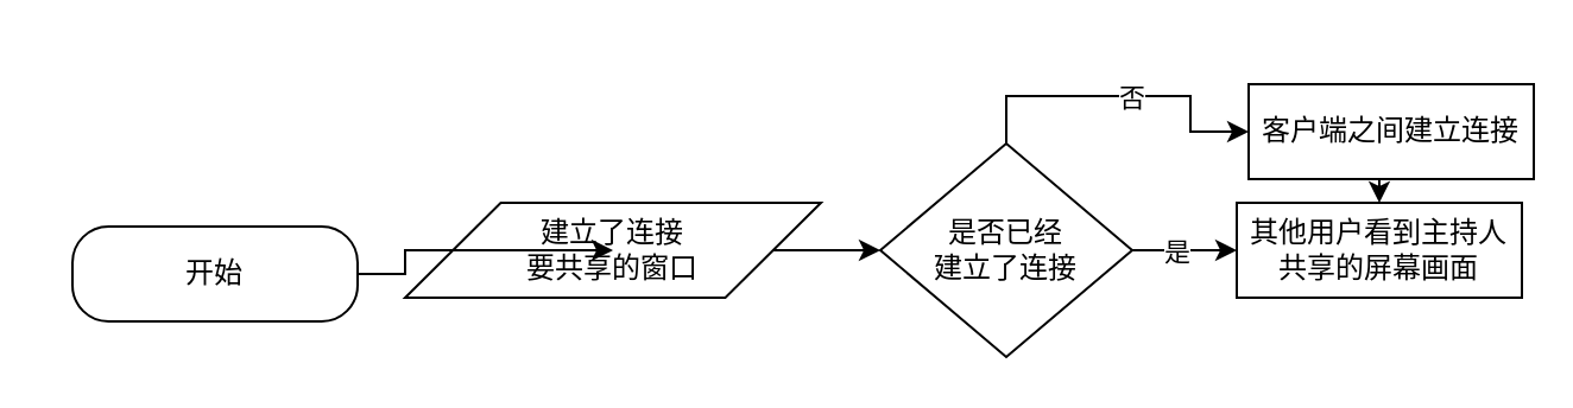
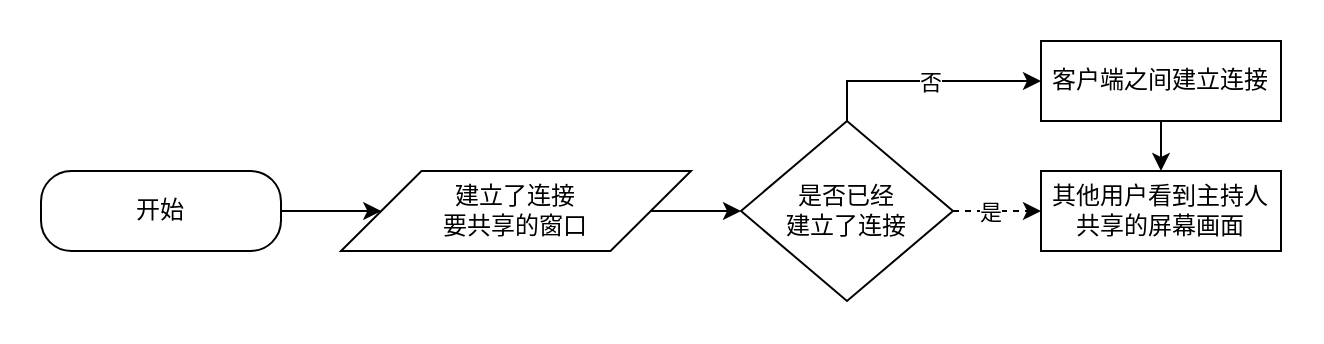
  <mxCell id="0" />
  <mxCell id="1" parent="0" />
  <mxCell id="2" style="edgeStyle=orthogonalEdgeStyle;rounded=0;orthogonalLoop=1;jettySize=auto;html=1;exitX=1;exitY=0.5;exitDx=0;exitDy=0;entryX=0;entryY=0.5;entryDx=0;entryDy=0;" edge="1" parent="1" source="3" target="10"><mxGeometry relative="1" as="geometry" /></mxCell>
  <mxCell id="3" value="建立了连接&lt;br&gt;要共享的窗口" style="shape=parallelogram;html=1;strokeWidth=1;perimeter=parallelogramPerimeter;whiteSpace=wrap;rounded=1;arcSize=0;size=0.23;" parent="1" vertex="1"><mxGeometry x="170" y="85" width="175" height="40" as="geometry" /></mxCell>
  <mxCell id="4" style="edgeStyle=orthogonalEdgeStyle;rounded=0;orthogonalLoop=1;jettySize=auto;html=1;exitX=1;exitY=0.5;exitDx=0;exitDy=0;" edge="1" parent="1" source="5" target="3"><mxGeometry relative="1" as="geometry" /></mxCell>
- <mxCell id="5" value="开始" style="rounded=1;whiteSpace=wrap;html=1;fontSize=12;glass=0;strokeWidth=1;shadow=0;arcSize=38;" parent="1" vertex="1"><mxGeometry x="30" y="95" width="120" height="40" as="geometry" /></mxCell>
- <mxCell id="6" style="edgeStyle=orthogonalEdgeStyle;rounded=0;orthogonalLoop=1;jettySize=auto;html=1;exitX=1;exitY=0.5;exitDx=0;exitDy=0;entryX=0;entryY=0.5;entryDx=0;entryDy=0;" edge="1" parent="1" source="10" target="13"><mxGeometry relative="1" as="geometry" /></mxCell>
+ <mxCell id="5" value="开始" style="rounded=1;whiteSpace=wrap;html=1;fontSize=12;glass=0;strokeWidth=1;shadow=0;arcSize=38;" parent="1" vertex="1"><mxGeometry x="20" y="85" width="120" height="40" as="geometry" /></mxCell>
+ <mxCell id="6" style="edgeStyle=orthogonalEdgeStyle;rounded=0;orthogonalLoop=1;jettySize=auto;html=1;exitX=1;exitY=0.5;exitDx=0;exitDy=0;entryX=0;entryY=0.5;entryDx=0;entryDy=0;dashed=1;" edge="1" parent="1" source="10" target="13"><mxGeometry relative="1" as="geometry" /></mxCell>
  <mxCell id="7" value="是" style="edgeLabel;html=1;align=center;verticalAlign=middle;resizable=0;points=[];" vertex="1" connectable="0" parent="6"><mxGeometry x="-0.299" y="-2" relative="1" as="geometry"><mxPoint x="3" y="-2" as="offset" /></mxGeometry></mxCell>
  <mxCell id="8" style="edgeStyle=orthogonalEdgeStyle;rounded=0;orthogonalLoop=1;jettySize=auto;html=1;exitX=0.5;exitY=0;exitDx=0;exitDy=0;entryX=0;entryY=0.5;entryDx=0;entryDy=0;" edge="1" parent="1" source="10" target="12"><mxGeometry relative="1" as="geometry" /></mxCell>
  <mxCell id="9" value="否" style="edgeLabel;html=1;align=center;verticalAlign=middle;resizable=0;points=[];" vertex="1" connectable="0" parent="8"><mxGeometry x="0.049" relative="1" as="geometry"><mxPoint as="offset" /></mxGeometry></mxCell>
  <mxCell id="10" value="是否已经&lt;br&gt;建立了连接" style="rhombus;whiteSpace=wrap;html=1;strokeWidth=1;rounded=1;arcSize=0;" vertex="1" parent="1"><mxGeometry x="370" y="60" width="106" height="90" as="geometry" /></mxCell>
  <mxCell id="11" style="edgeStyle=orthogonalEdgeStyle;rounded=0;orthogonalLoop=1;jettySize=auto;html=1;exitX=0.5;exitY=1;exitDx=0;exitDy=0;entryX=0.5;entryY=0;entryDx=0;entryDy=0;" edge="1" parent="1" source="12" target="13"><mxGeometry relative="1" as="geometry" /></mxCell>
- <mxCell id="12" value="客户端之间建立连接" style="whiteSpace=wrap;html=1;strokeWidth=1;rounded=1;arcSize=0;" vertex="1" parent="1"><mxGeometry x="525" y="35" width="120" height="40" as="geometry" /></mxCell>
+ <mxCell id="12" value="客户端之间建立连接" style="whiteSpace=wrap;html=1;strokeWidth=1;rounded=1;arcSize=0;" vertex="1" parent="1"><mxGeometry x="520" y="20" width="120" height="40" as="geometry" /></mxCell>
  <mxCell id="13" value="其他用户看到主持人共享的屏幕画面" style="whiteSpace=wrap;html=1;strokeWidth=1;rounded=1;arcSize=0;" vertex="1" parent="1"><mxGeometry x="520" y="85" width="120" height="40" as="geometry" /></mxCell>
